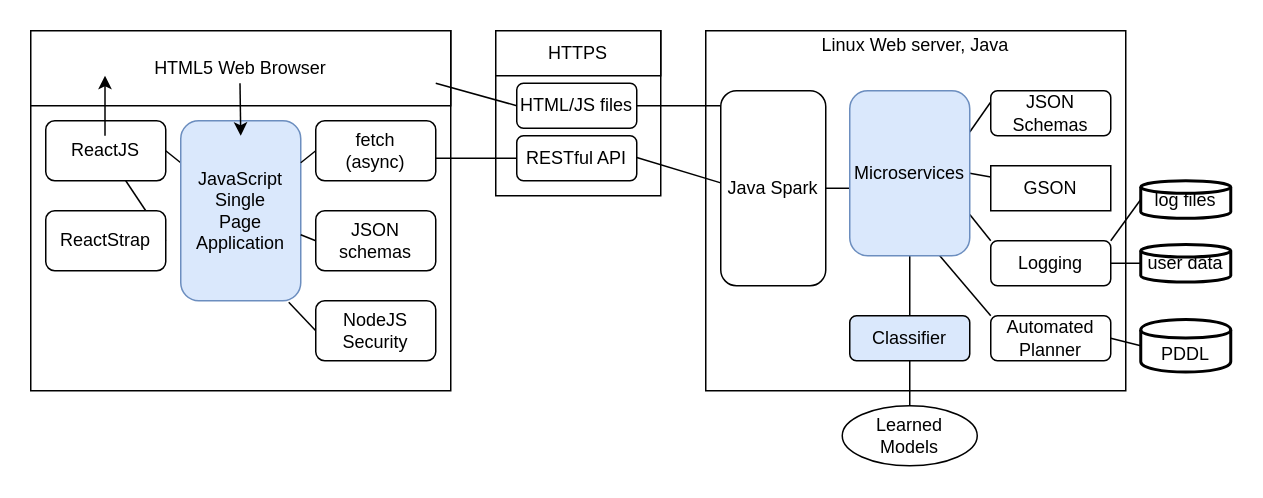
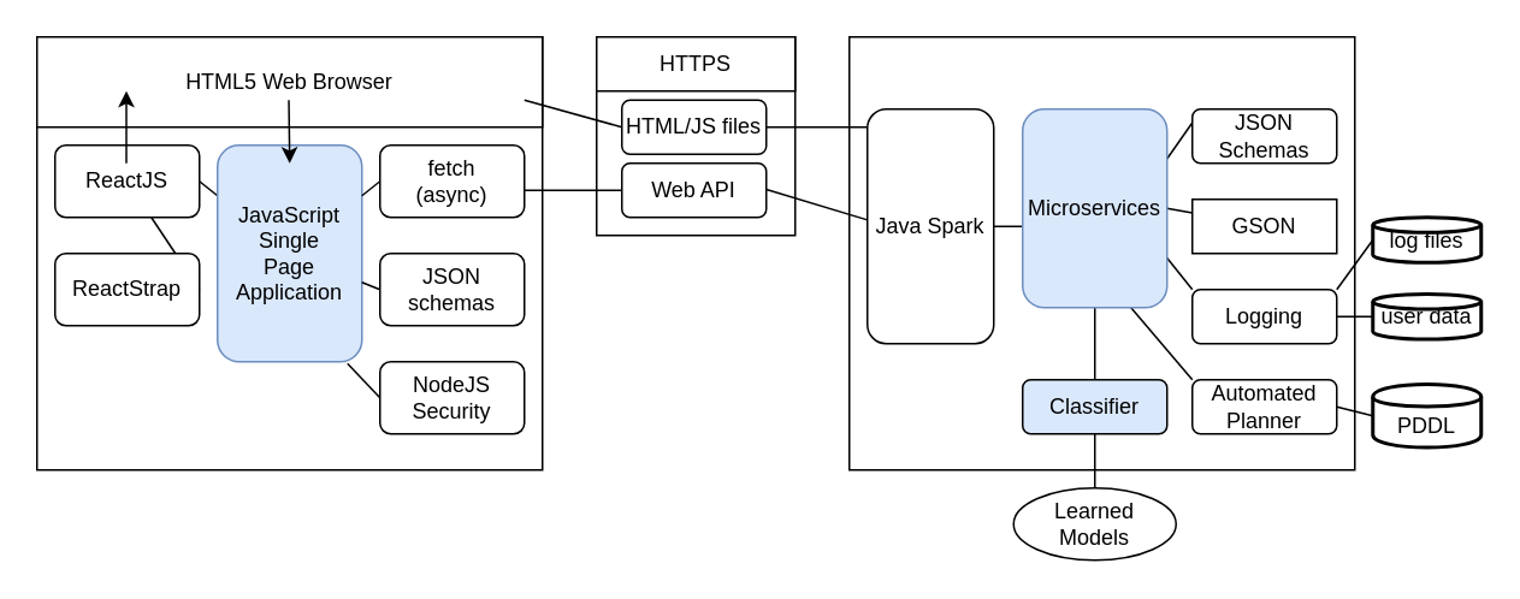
  <mxCell id="0" />
  <mxCell id="1" parent="0" />
  <mxCell id="2" value="" style="rounded=0;whiteSpace=wrap;html=1;" vertex="1" parent="1"><mxGeometry x="20" y="20" width="280" height="240" as="geometry" /></mxCell>
  <mxCell id="3" value="" style="rounded=0;whiteSpace=wrap;html=1;" vertex="1" parent="1"><mxGeometry x="470" y="20" width="280" height="240" as="geometry" /></mxCell>
  <mxCell id="4" value="HTML5 Web Browser" style="rounded=0;whiteSpace=wrap;html=1;" vertex="1" parent="1"><mxGeometry x="20" y="20" width="280" height="50" as="geometry" /></mxCell>
  <mxCell id="5" style="edgeStyle=none;rounded=0;orthogonalLoop=1;jettySize=auto;html=1;exitX=1;exitY=0.5;exitDx=0;exitDy=0;startArrow=none;startFill=0;endArrow=none;endFill=0;" edge="1" parent="1" source="6" target="10"><mxGeometry relative="1" as="geometry" /></mxCell>
  <mxCell id="6" value="ReactJS" style="rounded=1;whiteSpace=wrap;html=1;" vertex="1" parent="1"><mxGeometry x="30" y="80" width="80" height="40" as="geometry" /></mxCell>
  <mxCell id="7" style="edgeStyle=none;rounded=0;orthogonalLoop=1;jettySize=auto;html=1;exitX=1;exitY=0.5;exitDx=0;exitDy=0;startArrow=none;startFill=0;endArrow=none;endFill=0;" edge="1" parent="1" source="8" target="6"><mxGeometry relative="1" as="geometry" /></mxCell>
  <mxCell id="8" value="ReactStrap" style="rounded=1;whiteSpace=wrap;html=1;" vertex="1" parent="1"><mxGeometry x="30" y="140" width="80" height="40" as="geometry" /></mxCell>
  <mxCell id="9" style="edgeStyle=none;rounded=0;orthogonalLoop=1;jettySize=auto;html=1;entryX=0;entryY=0.5;entryDx=0;entryDy=0;startArrow=none;startFill=0;endArrow=none;endFill=0;exitX=0.9;exitY=1.008;exitDx=0;exitDy=0;exitPerimeter=0;" edge="1" parent="1" source="10" target="47"><mxGeometry relative="1" as="geometry" /></mxCell>
  <mxCell id="10" value="&lt;div&gt;JavaScript&lt;/div&gt;&lt;div&gt;Single&lt;/div&gt;&lt;div&gt;Page&lt;/div&gt;&lt;div&gt;Application&lt;br&gt;&lt;/div&gt;" style="rounded=1;whiteSpace=wrap;html=1;fillColor=#dae8fc;strokeColor=#6c8ebf;" vertex="1" parent="1"><mxGeometry x="120" y="80" width="80" height="120" as="geometry" /></mxCell>
  <mxCell id="11" style="edgeStyle=none;rounded=0;orthogonalLoop=1;jettySize=auto;html=1;exitX=0;exitY=0.5;exitDx=0;exitDy=0;startArrow=none;startFill=0;endArrow=none;endFill=0;" edge="1" parent="1" source="12" target="10"><mxGeometry relative="1" as="geometry" /></mxCell>
  <mxCell id="12" value="&lt;div&gt;fetch&lt;/div&gt;&lt;div&gt;(async)&lt;br&gt;&lt;/div&gt;" style="rounded=1;whiteSpace=wrap;html=1;" vertex="1" parent="1"><mxGeometry x="210" y="80" width="80" height="40" as="geometry" /></mxCell>
  <mxCell id="13" style="edgeStyle=none;rounded=0;orthogonalLoop=1;jettySize=auto;html=1;exitX=0;exitY=0.5;exitDx=0;exitDy=0;startArrow=none;startFill=0;endArrow=none;endFill=0;" edge="1" parent="1" source="14" target="10"><mxGeometry relative="1" as="geometry" /></mxCell>
  <mxCell id="14" value="&lt;div&gt;JSON&lt;/div&gt;&lt;div&gt;schemas&lt;br&gt;&lt;/div&gt;" style="rounded=1;whiteSpace=wrap;html=1;" vertex="1" parent="1"><mxGeometry x="210" y="140" width="80" height="40" as="geometry" /></mxCell>
  <mxCell id="15" value="" style="whiteSpace=wrap;html=1;aspect=fixed;" vertex="1" parent="1"><mxGeometry x="330" y="20" width="110" height="110" as="geometry" /></mxCell>
  <mxCell id="16" style="edgeStyle=none;rounded=0;orthogonalLoop=1;jettySize=auto;html=1;exitX=1;exitY=0.5;exitDx=0;exitDy=0;startArrow=none;startFill=0;endArrow=none;endFill=0;" edge="1" parent="1" source="17"><mxGeometry relative="1" as="geometry"><mxPoint x="480" y="70" as="targetPoint" /></mxGeometry></mxCell>
  <mxCell id="17" value="HTML/JS files" style="rounded=1;whiteSpace=wrap;html=1;" vertex="1" parent="1"><mxGeometry x="344" y="55" width="80" height="30" as="geometry" /></mxCell>
  <mxCell id="18" value="HTTPS" style="rounded=0;whiteSpace=wrap;html=1;" vertex="1" parent="1"><mxGeometry x="330" y="20" width="110" height="30" as="geometry" /></mxCell>
  <mxCell id="19" style="edgeStyle=none;rounded=0;orthogonalLoop=1;jettySize=auto;html=1;exitX=1;exitY=0.25;exitDx=0;exitDy=0;startArrow=none;startFill=0;endArrow=none;endFill=0;" edge="1" parent="1"><mxGeometry relative="1" as="geometry"><mxPoint x="424" y="104.5" as="sourcePoint" /><mxPoint x="480" y="121.423" as="targetPoint" /></mxGeometry></mxCell>
- <mxCell id="20" value="RESTful API" style="rounded=1;whiteSpace=wrap;html=1;" vertex="1" parent="1"><mxGeometry x="344" y="90" width="80" height="30" as="geometry" /></mxCell>
+ <mxCell id="20" value="Web API" style="rounded=1;whiteSpace=wrap;html=1;" vertex="1" parent="1"><mxGeometry x="344" y="90" width="80" height="30" as="geometry" /></mxCell>
  <mxCell id="21" value="" style="endArrow=none;startArrow=none;html=1;entryX=0;entryY=0.5;entryDx=0;entryDy=0;endFill=0;startFill=0;" edge="1" parent="1" target="17"><mxGeometry width="50" height="50" relative="1" as="geometry"><mxPoint x="290" y="55" as="sourcePoint" /><mxPoint x="344" y="55" as="targetPoint" /></mxGeometry></mxCell>
  <mxCell id="22" value="" style="edgeStyle=none;rounded=0;orthogonalLoop=1;jettySize=auto;html=1;startArrow=none;startFill=0;endArrow=none;endFill=0;entryX=0.013;entryY=0.591;entryDx=0;entryDy=0;entryPerimeter=0;" edge="1" parent="1" source="23" target="29"><mxGeometry relative="1" as="geometry" /></mxCell>
  <mxCell id="23" value="Java Spark" style="rounded=1;whiteSpace=wrap;html=1;" vertex="1" parent="1"><mxGeometry x="480" y="60" width="70" height="130" as="geometry" /></mxCell>
  <mxCell id="24" style="edgeStyle=none;rounded=0;orthogonalLoop=1;jettySize=auto;html=1;startArrow=none;startFill=0;endArrow=none;endFill=0;" edge="1" parent="1" source="29" target="37"><mxGeometry relative="1" as="geometry" /></mxCell>
  <mxCell id="25" style="edgeStyle=none;rounded=0;orthogonalLoop=1;jettySize=auto;html=1;exitX=1;exitY=0.25;exitDx=0;exitDy=0;entryX=0;entryY=0.25;entryDx=0;entryDy=0;startArrow=none;startFill=0;endArrow=none;endFill=0;" edge="1" parent="1" source="29" target="34"><mxGeometry relative="1" as="geometry" /></mxCell>
  <mxCell id="26" style="edgeStyle=none;rounded=0;orthogonalLoop=1;jettySize=auto;html=1;exitX=1;exitY=0.5;exitDx=0;exitDy=0;entryX=0;entryY=0.25;entryDx=0;entryDy=0;startArrow=none;startFill=0;endArrow=none;endFill=0;" edge="1" parent="1" source="29" target="33"><mxGeometry relative="1" as="geometry" /></mxCell>
  <mxCell id="27" style="edgeStyle=none;rounded=0;orthogonalLoop=1;jettySize=auto;html=1;exitX=1;exitY=0.75;exitDx=0;exitDy=0;entryX=0;entryY=0;entryDx=0;entryDy=0;startArrow=none;startFill=0;endArrow=none;endFill=0;" edge="1" parent="1" source="29" target="32"><mxGeometry relative="1" as="geometry" /></mxCell>
  <mxCell id="28" style="edgeStyle=none;rounded=0;orthogonalLoop=1;jettySize=auto;html=1;exitX=0.75;exitY=1;exitDx=0;exitDy=0;entryX=0;entryY=0;entryDx=0;entryDy=0;startArrow=none;startFill=0;endArrow=none;endFill=0;" edge="1" parent="1" source="29" target="35"><mxGeometry relative="1" as="geometry" /></mxCell>
  <mxCell id="29" value="Microservices" style="rounded=1;whiteSpace=wrap;html=1;fillColor=#dae8fc;strokeColor=#6c8ebf;" vertex="1" parent="1"><mxGeometry x="566" y="60" width="80" height="110" as="geometry" /></mxCell>
  <mxCell id="30" style="edgeStyle=none;rounded=0;orthogonalLoop=1;jettySize=auto;html=1;exitX=1;exitY=0.5;exitDx=0;exitDy=0;entryX=0;entryY=0.5;entryDx=0;entryDy=0;entryPerimeter=0;startArrow=none;startFill=0;endArrow=none;endFill=0;" edge="1" parent="1" source="32" target="38"><mxGeometry relative="1" as="geometry" /></mxCell>
  <mxCell id="31" style="edgeStyle=none;rounded=0;orthogonalLoop=1;jettySize=auto;html=1;exitX=1;exitY=0;exitDx=0;exitDy=0;entryX=0;entryY=0.5;entryDx=0;entryDy=0;entryPerimeter=0;startArrow=none;startFill=0;endArrow=none;endFill=0;" edge="1" parent="1" source="32" target="44"><mxGeometry relative="1" as="geometry" /></mxCell>
  <mxCell id="32" value="Logging" style="rounded=1;whiteSpace=wrap;html=1;" vertex="1" parent="1"><mxGeometry x="660" y="160" width="80" height="30" as="geometry" /></mxCell>
  <mxCell id="33" value="GSON" style="whiteSpace=wrap;html=1;rounded=0;" vertex="1" parent="1"><mxGeometry x="660" y="110" width="80" height="30" as="geometry" /></mxCell>
  <mxCell id="34" value="JSON Schemas" style="rounded=1;whiteSpace=wrap;html=1;" vertex="1" parent="1"><mxGeometry x="660" y="60" width="80" height="30" as="geometry" /></mxCell>
  <mxCell id="35" value="&lt;div&gt;Automated&lt;/div&gt;&lt;div&gt;Planner&lt;br&gt;&lt;/div&gt;" style="rounded=1;whiteSpace=wrap;html=1;" vertex="1" parent="1"><mxGeometry x="660" y="210" width="80" height="30" as="geometry" /></mxCell>
  <mxCell id="36" style="edgeStyle=none;rounded=0;orthogonalLoop=1;jettySize=auto;html=1;exitX=0.5;exitY=1;exitDx=0;exitDy=0;entryX=0.5;entryY=0;entryDx=0;entryDy=0;startArrow=none;startFill=0;endArrow=none;endFill=0;" edge="1" parent="1" source="37" target="46"><mxGeometry relative="1" as="geometry" /></mxCell>
  <mxCell id="37" value="Classifier" style="rounded=1;whiteSpace=wrap;html=1;fillColor=#dae8fc;" vertex="1" parent="1"><mxGeometry x="566" y="210" width="80" height="30" as="geometry" /></mxCell>
  <mxCell id="38" value="user data" style="strokeWidth=2;html=1;shape=mxgraph.flowchart.database;whiteSpace=wrap;" vertex="1" parent="1"><mxGeometry x="760" y="162.5" width="60" height="25" as="geometry" /></mxCell>
  <mxCell id="39" style="edgeStyle=none;rounded=0;orthogonalLoop=1;jettySize=auto;html=1;exitX=0;exitY=0.5;exitDx=0;exitDy=0;entryX=1;entryY=0.5;entryDx=0;entryDy=0;startArrow=none;startFill=0;endArrow=none;endFill=0;" edge="1" parent="1" source="40" target="35"><mxGeometry relative="1" as="geometry" /></mxCell>
  <mxCell id="40" value="PDDL" style="shape=cylinder;whiteSpace=wrap;html=1;boundedLbl=1;backgroundOutline=1;strokeWidth=2;" vertex="1" parent="1"><mxGeometry x="760" y="212.5" width="60" height="35" as="geometry" /></mxCell>
  <mxCell id="41" value="" style="endArrow=classic;html=1;" edge="1" parent="1"><mxGeometry width="50" height="50" relative="1" as="geometry"><mxPoint x="69.5" y="90" as="sourcePoint" /><mxPoint x="69.5" y="50" as="targetPoint" /></mxGeometry></mxCell>
  <mxCell id="42" value="" style="endArrow=classic;html=1;" edge="1" parent="1"><mxGeometry width="50" height="50" relative="1" as="geometry"><mxPoint x="159.5" y="55" as="sourcePoint" /><mxPoint x="160" y="90" as="targetPoint" /></mxGeometry></mxCell>
  <mxCell id="43" value="" style="endArrow=none;html=1;endFill=0;" edge="1" parent="1"><mxGeometry width="50" height="50" relative="1" as="geometry"><mxPoint x="290" y="105" as="sourcePoint" /><mxPoint x="344" y="105" as="targetPoint" /></mxGeometry></mxCell>
  <mxCell id="44" value="log files" style="strokeWidth=2;html=1;shape=mxgraph.flowchart.database;whiteSpace=wrap;" vertex="1" parent="1"><mxGeometry x="760" y="120" width="60" height="25" as="geometry" /></mxCell>
- <mxCell id="45" value="Linux Web server, Java" style="text;html=1;strokeColor=none;fillColor=none;align=center;verticalAlign=middle;whiteSpace=wrap;rounded=0;" vertex="1" parent="1"><mxGeometry x="543" y="20" width="134" height="20" as="geometry" /></mxCell>
  <mxCell id="46" value="&lt;div&gt;Learned&lt;/div&gt;&lt;div&gt;Models&lt;br&gt;&lt;/div&gt;" style="ellipse;whiteSpace=wrap;html=1;" vertex="1" parent="1"><mxGeometry x="561" y="270" width="90" height="40" as="geometry" /></mxCell>
  <mxCell id="47" value="&lt;div&gt;NodeJS&lt;/div&gt;&lt;div&gt;Security&lt;br&gt;&lt;/div&gt;" style="rounded=1;whiteSpace=wrap;html=1;" vertex="1" parent="1"><mxGeometry x="210" y="200" width="80" height="40" as="geometry" /></mxCell>
